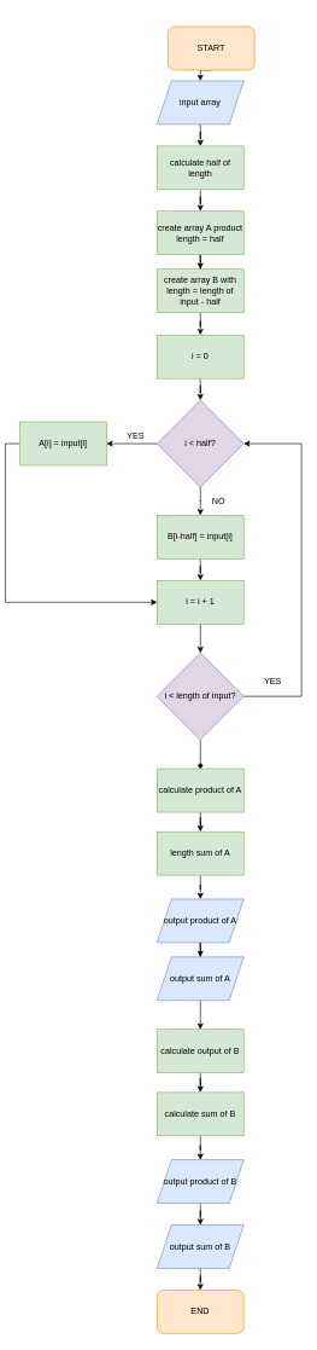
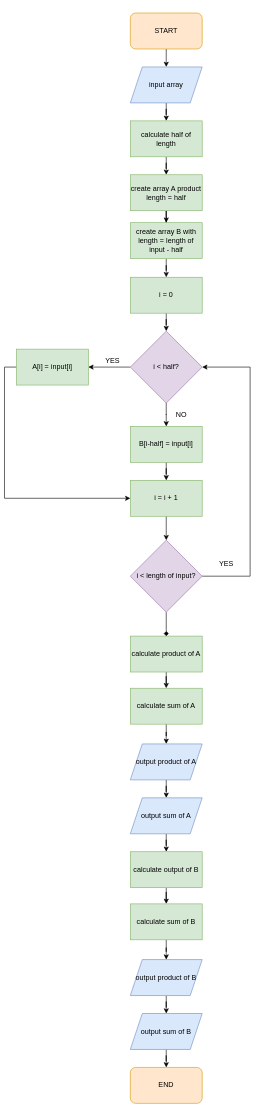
  <mxCell id="0" />
  <mxCell id="1" parent="0" />
  <mxCell id="2" style="edgeStyle=orthogonalEdgeStyle;rounded=0;orthogonalLoop=1;jettySize=auto;html=1;exitX=0.5;exitY=1;exitDx=0;exitDy=0;entryX=0.5;entryY=0;entryDx=0;entryDy=0;" parent="1" source="3" target="5" edge="1"><mxGeometry relative="1" as="geometry" /></mxCell>
- <mxCell id="3" value="START" style="rounded=1;whiteSpace=wrap;html=1;fillColor=#ffe6cc;strokeColor=#d79b00;" parent="1" vertex="1"><mxGeometry x="225" y="35" width="120" height="60" as="geometry" /></mxCell>
+ <mxCell id="3" value="START" style="rounded=1;whiteSpace=wrap;html=1;fillColor=#ffe6cc;strokeColor=#d79b00;" parent="1" vertex="1"><mxGeometry x="210" y="20" width="120" height="60" as="geometry" /></mxCell>
  <mxCell id="4" style="edgeStyle=orthogonalEdgeStyle;rounded=0;orthogonalLoop=1;jettySize=auto;html=1;exitX=0.5;exitY=1;exitDx=0;exitDy=0;" parent="1" source="5" target="7" edge="1"><mxGeometry relative="1" as="geometry" /></mxCell>
  <mxCell id="5" value="input array" style="shape=parallelogram;perimeter=parallelogramPerimeter;whiteSpace=wrap;html=1;fixedSize=1;fillColor=#dae8fc;strokeColor=#6c8ebf;" parent="1" vertex="1"><mxGeometry x="210" y="110" width="120" height="60" as="geometry" /></mxCell>
  <mxCell id="6" style="edgeStyle=orthogonalEdgeStyle;rounded=0;orthogonalLoop=1;jettySize=auto;html=1;exitX=0.5;exitY=1;exitDx=0;exitDy=0;" parent="1" source="7" target="14" edge="1"><mxGeometry relative="1" as="geometry" /></mxCell>
  <mxCell id="7" value="calculate half of length" style="rounded=0;whiteSpace=wrap;html=1;fillColor=#d5e8d4;strokeColor=#82b366;" parent="1" vertex="1"><mxGeometry x="210" y="200" width="120" height="60" as="geometry" /></mxCell>
  <mxCell id="8" style="edgeStyle=orthogonalEdgeStyle;rounded=0;orthogonalLoop=1;jettySize=auto;html=1;exitX=0.5;exitY=1;exitDx=0;exitDy=0;" parent="1" source="9" target="12" edge="1"><mxGeometry relative="1" as="geometry" /></mxCell>
  <mxCell id="9" value="i = 0" style="rounded=0;whiteSpace=wrap;html=1;fillColor=#d5e8d4;strokeColor=#82b366;" parent="1" vertex="1"><mxGeometry x="210" y="461" width="120" height="60" as="geometry" /></mxCell>
  <mxCell id="10" style="edgeStyle=orthogonalEdgeStyle;rounded=0;orthogonalLoop=1;jettySize=auto;html=1;exitX=0;exitY=0.5;exitDx=0;exitDy=0;" parent="1" source="12" target="18" edge="1"><mxGeometry relative="1" as="geometry" /></mxCell>
  <mxCell id="11" style="edgeStyle=orthogonalEdgeStyle;rounded=0;orthogonalLoop=1;jettySize=auto;html=1;exitX=0.5;exitY=1;exitDx=0;exitDy=0;" edge="1" parent="1" source="12" target="20"><mxGeometry relative="1" as="geometry" /></mxCell>
  <mxCell id="12" value="i &amp;lt; half?" style="rhombus;whiteSpace=wrap;html=1;fillColor=#e1d5e7;strokeColor=#9673a6;" parent="1" vertex="1"><mxGeometry x="210" y="551" width="120" height="120" as="geometry" /></mxCell>
  <mxCell id="13" style="edgeStyle=orthogonalEdgeStyle;rounded=0;orthogonalLoop=1;jettySize=auto;html=1;exitX=0.5;exitY=1;exitDx=0;exitDy=0;" parent="1" source="14" target="16" edge="1"><mxGeometry relative="1" as="geometry" /></mxCell>
  <mxCell id="14" value="create array A product length = half" style="rounded=0;whiteSpace=wrap;html=1;fillColor=#d5e8d4;strokeColor=#82b366;" parent="1" vertex="1"><mxGeometry x="210" y="290" width="120" height="60" as="geometry" /></mxCell>
  <mxCell id="15" style="edgeStyle=orthogonalEdgeStyle;rounded=0;orthogonalLoop=1;jettySize=auto;html=1;exitX=0.5;exitY=1;exitDx=0;exitDy=0;" parent="1" source="16" target="9" edge="1"><mxGeometry relative="1" as="geometry" /></mxCell>
  <mxCell id="16" value="create array B with length = length of input - half" style="rounded=0;whiteSpace=wrap;html=1;fillColor=#d5e8d4;strokeColor=#82b366;" parent="1" vertex="1"><mxGeometry x="210" y="370" width="120" height="60" as="geometry" /></mxCell>
  <mxCell id="17" style="edgeStyle=orthogonalEdgeStyle;rounded=0;orthogonalLoop=1;jettySize=auto;html=1;exitX=0;exitY=0.5;exitDx=0;exitDy=0;entryX=0;entryY=0.5;entryDx=0;entryDy=0;" parent="1" source="18" target="26" edge="1"><mxGeometry relative="1" as="geometry" /></mxCell>
  <mxCell id="18" value="A[i] = input[i]" style="rounded=0;whiteSpace=wrap;html=1;fillColor=#d5e8d4;strokeColor=#82b366;" parent="1" vertex="1"><mxGeometry x="20" y="581" width="120" height="60" as="geometry" /></mxCell>
  <mxCell id="19" style="edgeStyle=orthogonalEdgeStyle;rounded=0;orthogonalLoop=1;jettySize=auto;html=1;exitX=0.5;exitY=1;exitDx=0;exitDy=0;" edge="1" parent="1" source="20" target="26"><mxGeometry relative="1" as="geometry" /></mxCell>
  <mxCell id="20" value="B[i-half] = input[i]" style="rounded=0;whiteSpace=wrap;html=1;fillColor=#d5e8d4;strokeColor=#82b366;" parent="1" vertex="1"><mxGeometry x="210" y="710" width="120" height="60" as="geometry" /></mxCell>
  <mxCell id="21" style="edgeStyle=orthogonalEdgeStyle;rounded=0;orthogonalLoop=1;jettySize=auto;html=1;exitX=0.5;exitY=1;exitDx=0;exitDy=0;" edge="1" parent="1" source="22" target="24"><mxGeometry relative="1" as="geometry" /></mxCell>
  <mxCell id="22" value="calculate product of A" style="rounded=0;whiteSpace=wrap;html=1;fillColor=#d5e8d4;strokeColor=#82b366;" parent="1" vertex="1"><mxGeometry x="210" y="1060" width="120" height="60" as="geometry" /></mxCell>
  <mxCell id="23" style="edgeStyle=orthogonalEdgeStyle;rounded=0;orthogonalLoop=1;jettySize=auto;html=1;exitX=0.5;exitY=1;exitDx=0;exitDy=0;" edge="1" parent="1" source="24" target="35"><mxGeometry relative="1" as="geometry" /></mxCell>
- <mxCell id="24" value="length sum of A" style="rounded=0;whiteSpace=wrap;html=1;fillColor=#d5e8d4;strokeColor=#82b366;" parent="1" vertex="1"><mxGeometry x="210" y="1147" width="120" height="60" as="geometry" /></mxCell>
+ <mxCell id="24" value="calculate sum of A" style="rounded=0;whiteSpace=wrap;html=1;fillColor=#d5e8d4;strokeColor=#82b366;" parent="1" vertex="1"><mxGeometry x="210" y="1147" width="120" height="60" as="geometry" /></mxCell>
  <mxCell id="25" style="edgeStyle=orthogonalEdgeStyle;rounded=0;orthogonalLoop=1;jettySize=auto;html=1;exitX=0.5;exitY=1;exitDx=0;exitDy=0;" edge="1" parent="1" source="26" target="29"><mxGeometry relative="1" as="geometry" /></mxCell>
  <mxCell id="26" value="i = i + 1" style="rounded=0;whiteSpace=wrap;html=1;fillColor=#d5e8d4;strokeColor=#82b366;" parent="1" vertex="1"><mxGeometry x="210" y="800" width="120" height="60" as="geometry" /></mxCell>
  <mxCell id="27" style="edgeStyle=orthogonalEdgeStyle;rounded=0;orthogonalLoop=1;jettySize=auto;html=1;exitX=1;exitY=0.5;exitDx=0;exitDy=0;entryX=1;entryY=0.5;entryDx=0;entryDy=0;" edge="1" parent="1" source="29" target="12"><mxGeometry relative="1" as="geometry"><Array as="points"><mxPoint x="410" y="960" /><mxPoint x="410" y="611" /></Array></mxGeometry></mxCell>
  <mxCell id="28" style="edgeStyle=orthogonalEdgeStyle;rounded=0;orthogonalLoop=1;jettySize=auto;html=1;exitX=0.5;exitY=1;exitDx=0;exitDy=0;entryX=0.5;entryY=0;entryDx=0;entryDy=0;endArrow=diamond;" edge="1" parent="1" source="29" target="22"><mxGeometry relative="1" as="geometry" /></mxCell>
  <mxCell id="29" value="i &amp;lt; length of input?" style="rhombus;whiteSpace=wrap;html=1;fillColor=#e1d5e7;strokeColor=#9673a6;" parent="1" vertex="1"><mxGeometry x="210" y="900" width="120" height="120" as="geometry" /></mxCell>
  <mxCell id="30" value="YES" style="text;html=1;align=center;verticalAlign=middle;resizable=0;points=[];autosize=1;strokeColor=none;fillColor=none;" vertex="1" parent="1"><mxGeometry x="160" y="590" width="40" height="20" as="geometry" /></mxCell>
  <mxCell id="31" value="NO" style="text;html=1;align=center;verticalAlign=middle;resizable=0;points=[];autosize=1;strokeColor=none;fillColor=none;" vertex="1" parent="1"><mxGeometry x="280" y="680" width="30" height="20" as="geometry" /></mxCell>
  <mxCell id="32" value="YES" style="text;html=1;align=center;verticalAlign=middle;resizable=0;points=[];autosize=1;strokeColor=none;fillColor=none;" vertex="1" parent="1"><mxGeometry x="350" y="930" width="40" height="20" as="geometry" /></mxCell>
  <mxCell id="33" style="edgeStyle=orthogonalEdgeStyle;rounded=0;orthogonalLoop=1;jettySize=auto;html=1;exitX=0.5;exitY=1;exitDx=0;exitDy=0;" edge="1" parent="1"><mxGeometry relative="1" as="geometry"><mxPoint x="230" y="1440" as="sourcePoint" /><mxPoint x="230" y="1470" as="targetPoint" /></mxGeometry></mxCell>
  <mxCell id="34" style="edgeStyle=orthogonalEdgeStyle;rounded=0;orthogonalLoop=1;jettySize=auto;html=1;exitX=0.5;exitY=1;exitDx=0;exitDy=0;" edge="1" parent="1" source="35" target="37"><mxGeometry relative="1" as="geometry" /></mxCell>
  <mxCell id="35" value="output product of A" style="shape=parallelogram;perimeter=parallelogramPerimeter;whiteSpace=wrap;html=1;fixedSize=1;fillColor=#dae8fc;strokeColor=#6c8ebf;" vertex="1" parent="1"><mxGeometry x="210" y="1240" width="120" height="60" as="geometry" /></mxCell>
  <mxCell id="36" style="edgeStyle=orthogonalEdgeStyle;rounded=0;orthogonalLoop=1;jettySize=auto;html=1;exitX=0.5;exitY=1;exitDx=0;exitDy=0;" edge="1" parent="1" source="37" target="39"><mxGeometry relative="1" as="geometry" /></mxCell>
- <mxCell id="37" value="output sum of A" style="shape=parallelogram;perimeter=parallelogramPerimeter;whiteSpace=wrap;html=1;fixedSize=1;fillColor=#dae8fc;strokeColor=#6c8ebf;" vertex="1" parent="1"><mxGeometry x="210" y="1320" width="120" height="60" as="geometry" /></mxCell>
+ <mxCell id="37" value="output sum of A" style="shape=parallelogram;perimeter=parallelogramPerimeter;whiteSpace=wrap;html=1;fixedSize=1;fillColor=#dae8fc;strokeColor=#6c8ebf;" vertex="1" parent="1"><mxGeometry x="210" y="1330" width="120" height="60" as="geometry" /></mxCell>
  <mxCell id="38" style="edgeStyle=orthogonalEdgeStyle;rounded=0;orthogonalLoop=1;jettySize=auto;html=1;exitX=0.5;exitY=1;exitDx=0;exitDy=0;" edge="1" parent="1" source="39" target="41"><mxGeometry relative="1" as="geometry" /></mxCell>
  <mxCell id="39" value="calculate output of B" style="rounded=0;whiteSpace=wrap;html=1;fillColor=#d5e8d4;strokeColor=#82b366;" vertex="1" parent="1"><mxGeometry x="210" y="1420" width="120" height="60" as="geometry" /></mxCell>
  <mxCell id="40" style="edgeStyle=orthogonalEdgeStyle;rounded=0;orthogonalLoop=1;jettySize=auto;html=1;exitX=0.5;exitY=1;exitDx=0;exitDy=0;" edge="1" parent="1" source="41" target="43"><mxGeometry relative="1" as="geometry" /></mxCell>
  <mxCell id="41" value="calculate sum of B" style="rounded=0;whiteSpace=wrap;html=1;fillColor=#d5e8d4;strokeColor=#82b366;" vertex="1" parent="1"><mxGeometry x="210" y="1507" width="120" height="60" as="geometry" /></mxCell>
  <mxCell id="42" style="edgeStyle=orthogonalEdgeStyle;rounded=0;orthogonalLoop=1;jettySize=auto;html=1;exitX=0.5;exitY=1;exitDx=0;exitDy=0;" edge="1" parent="1" source="43" target="45"><mxGeometry relative="1" as="geometry" /></mxCell>
  <mxCell id="43" value="output product of B" style="shape=parallelogram;perimeter=parallelogramPerimeter;whiteSpace=wrap;html=1;fixedSize=1;fillColor=#dae8fc;strokeColor=#6c8ebf;" vertex="1" parent="1"><mxGeometry x="210" y="1600" width="120" height="60" as="geometry" /></mxCell>
  <mxCell id="44" style="edgeStyle=orthogonalEdgeStyle;rounded=0;orthogonalLoop=1;jettySize=auto;html=1;exitX=0.5;exitY=1;exitDx=0;exitDy=0;" edge="1" parent="1" source="45" target="46"><mxGeometry relative="1" as="geometry" /></mxCell>
  <mxCell id="45" value="output sum of B" style="shape=parallelogram;perimeter=parallelogramPerimeter;whiteSpace=wrap;html=1;fixedSize=1;fillColor=#dae8fc;strokeColor=#6c8ebf;" vertex="1" parent="1"><mxGeometry x="210" y="1690" width="120" height="60" as="geometry" /></mxCell>
  <mxCell id="46" value="END" style="rounded=1;whiteSpace=wrap;html=1;fillColor=#ffe6cc;strokeColor=#d79b00;" vertex="1" parent="1"><mxGeometry x="210" y="1780" width="120" height="60" as="geometry" /></mxCell>
